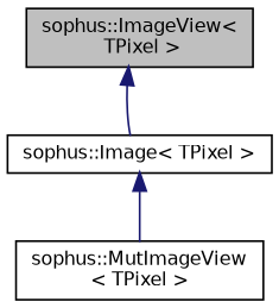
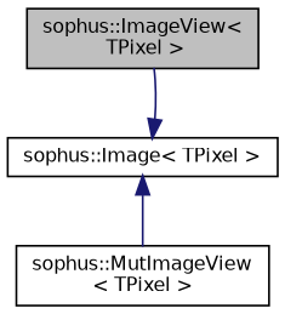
  digraph {
    node [color=black fillcolor=white fontname=Helvetica fontsize=10 shape=record style=filled]
    edge [color=midnightblue dir=back fontname=Helvetica fontsize=10 labelfontname=Helvetica labelfontsize=10 style=solid]
    n1 [fillcolor=grey75 fontcolor=black height=0.2 label="sophus::ImageView\<\l TPixel \>" width=0.4]
    n2 [height=0.2 label="sophus::Image\< TPixel \>" width=0.4]
    n3 [height=0.2 label="sophus::MutImageView\l\< TPixel \>" width=0.4]
-   n1 -> n2
+   n2 -> n1
    n2 -> n3
  }
